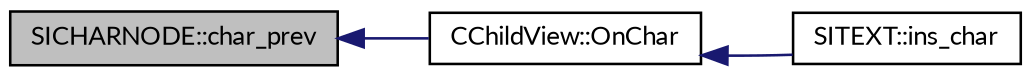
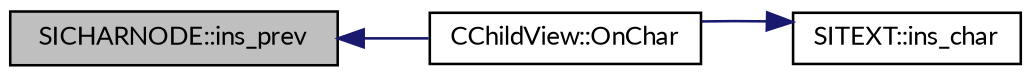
  digraph {
    fontname=Lato
    rankdir=LR
    node [color=black fillcolor=white fontname=Lato fontsize=10 shape=record style=filled]
    edge [color=midnightblue dir=back fontname=Lato fontsize=10 labelfontname=Helvetica labelfontsize=10 style=solid]
-   n1 [fillcolor=grey75 fontcolor=black height=0.2 label="SICHARNODE::char_prev" width=0.4]
+   n1 [fillcolor=grey75 fontcolor=black height=0.2 label="SICHARNODE::ins_prev" width=0.4]
    n2 [height=0.2 label="CChildView::OnChar" width=0.4]
    n3 [height=0.2 label="SITEXT::ins_char" width=0.4]
    n1 -> n2
-   n2 -> n3
+   n3 -> n2
  }
